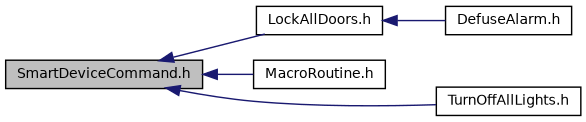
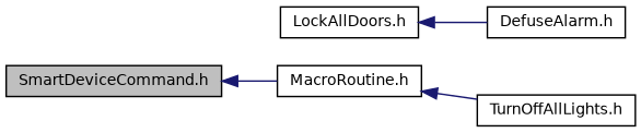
  digraph {
    rankdir=LR
    node [color=black fillcolor=white fontname=Helvetica fontsize=10 shape=record style=filled]
    edge [color=midnightblue dir=back fontname=Helvetica fontsize=10 labelfontname=Helvetica labelfontsize=10 style=solid]
    n1 [fillcolor=grey75 fontcolor=black height=0.2 label="SmartDeviceCommand.h" width=0.4]
    n2 [height=0.2 label="LockAllDoors.h" width=0.4]
    n3 [height=0.2 label="MacroRoutine.h" width=0.4]
    n4 [height=0.2 label="TurnOffAllLights.h" width=0.4]
    n5 [height=0.2 label="DefuseAlarm.h" width=0.4]
-   n1 -> n2
    n1 -> n3
-   n1 -> n4
+   n3 -> n4
    n2 -> n5
  }
